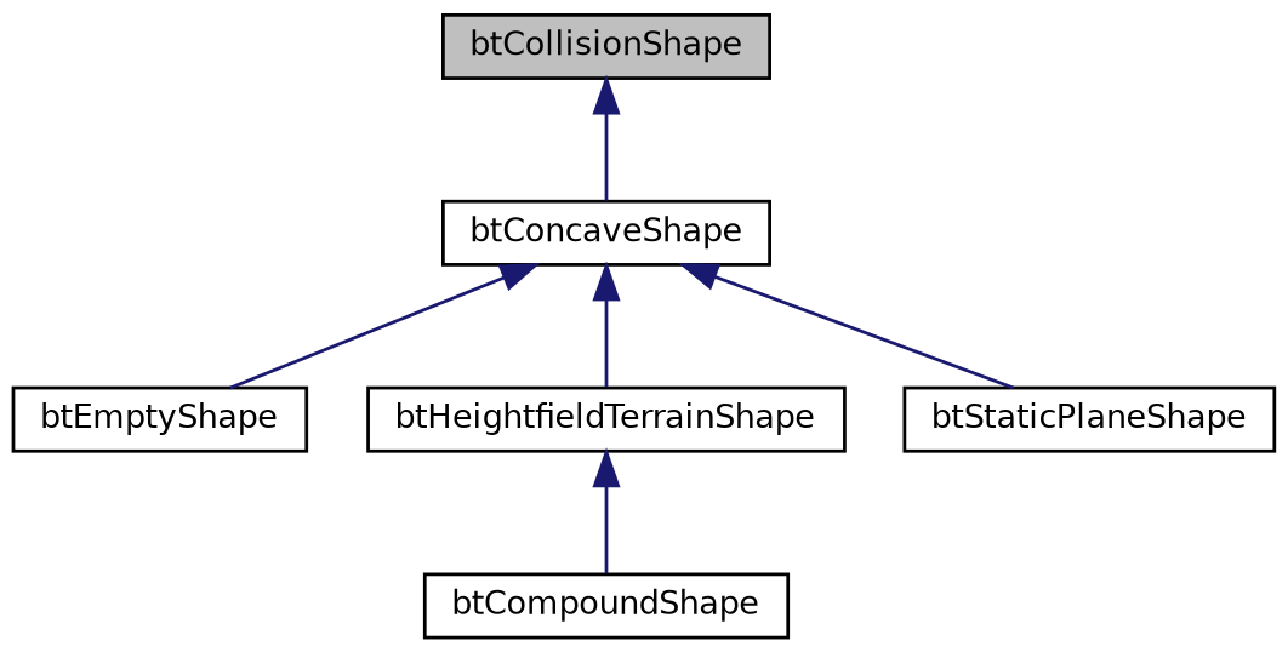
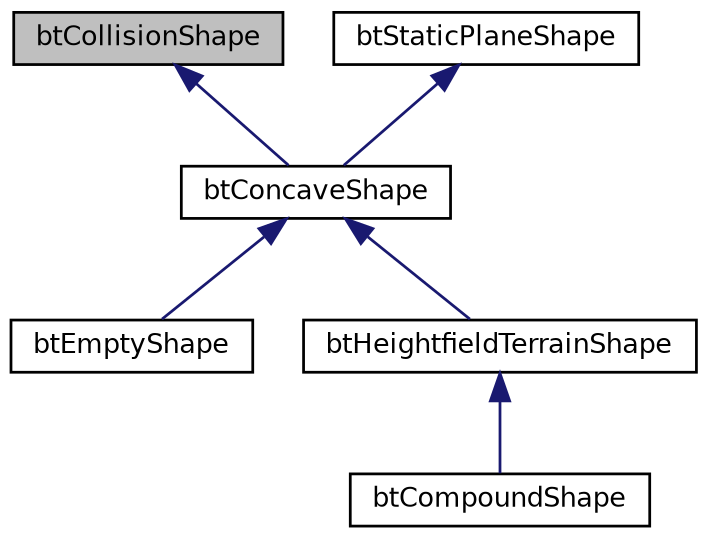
  digraph {
    node [color=black fillcolor=white fontname=Helvetica fontsize=10 shape=record style=filled]
    edge [color=midnightblue dir=back fontname=Helvetica fontsize=10 labelfontname=Helvetica labelfontsize=10 style=solid]
    n1 [fillcolor=grey75 fontcolor=black height=0.2 label=btCollisionShape width=0.4]
    n2 [height=0.2 label=btConcaveShape width=0.4]
    n3 [height=0.2 label=btCompoundShape width=0.4]
    n4 [height=0.2 label=btEmptyShape width=0.4]
    n5 [height=0.2 label=btHeightfieldTerrainShape width=0.4]
    n6 [height=0.2 label=btStaticPlaneShape width=0.4]
    n1 -> n2
    n2 -> n4
    n2 -> n5
-   n2 -> n6
+   n6 -> n2
    n5 -> n3
  }
